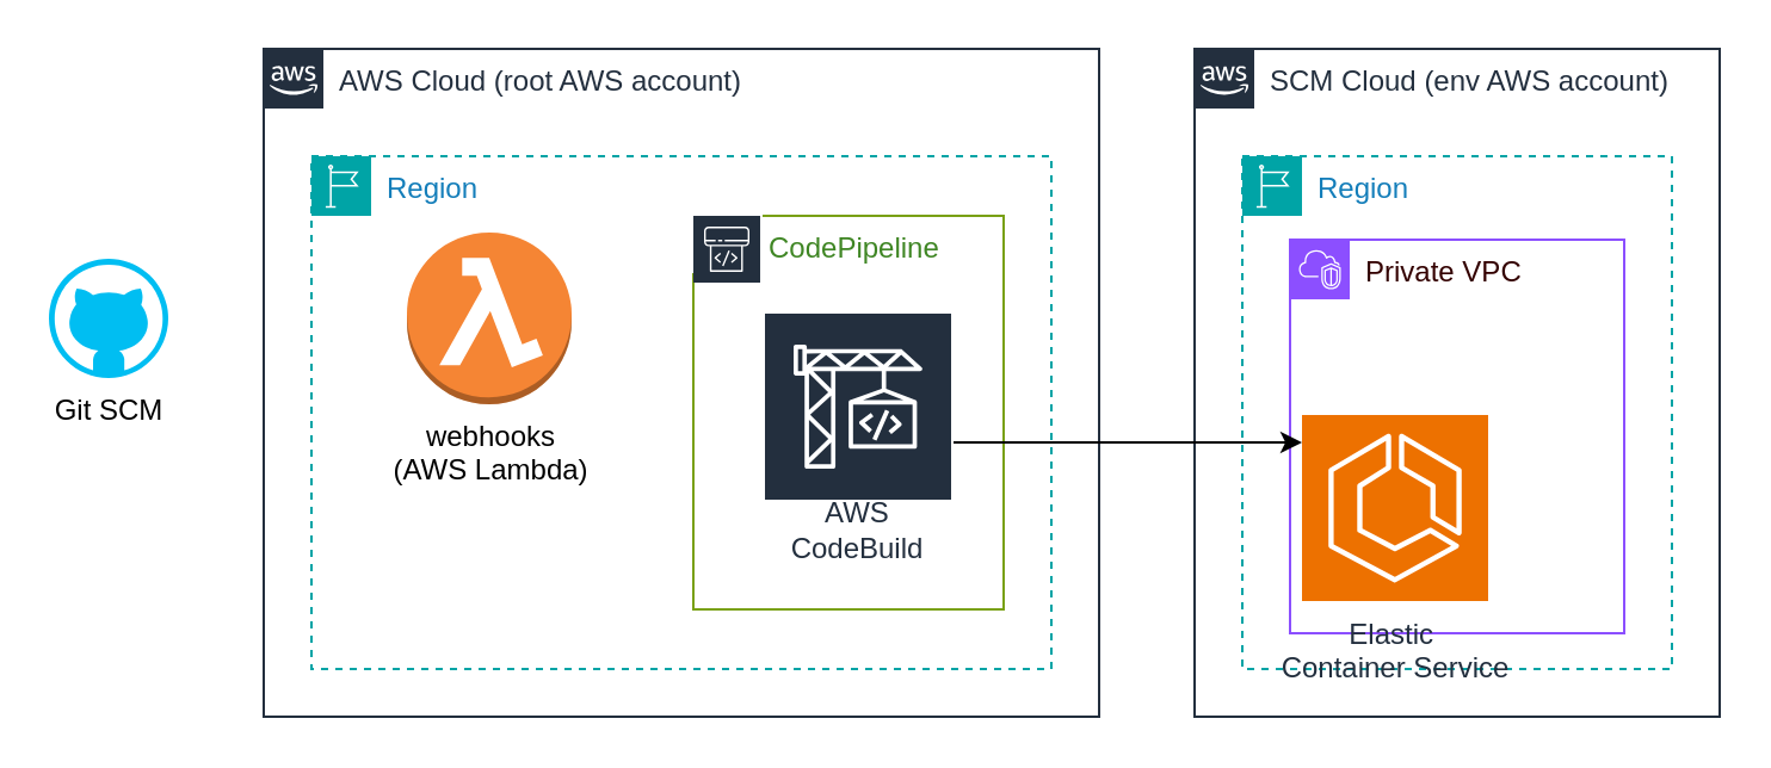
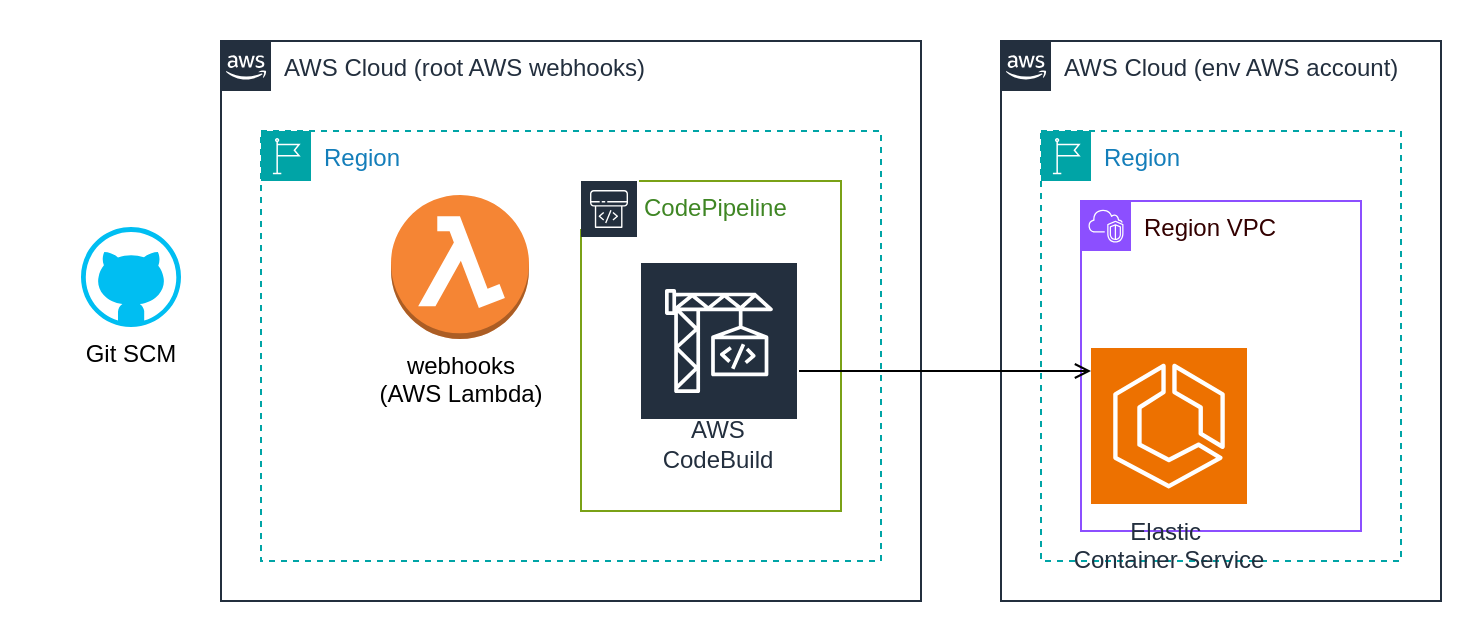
  <mxCell id="0" />
  <mxCell id="1" parent="0" />
- <mxCell id="2" value="AWS Cloud (root AWS account)" style="points=[[0,0],[0.25,0],[0.5,0],[0.75,0],[1,0],[1,0.25],[1,0.5],[1,0.75],[1,1],[0.75,1],[0.5,1],[0.25,1],[0,1],[0,0.75],[0,0.5],[0,0.25]];outlineConnect=0;gradientColor=none;html=1;whiteSpace=wrap;fontSize=12;fontStyle=0;container=1;pointerEvents=0;collapsible=0;recursiveResize=0;shape=mxgraph.aws4.group;grIcon=mxgraph.aws4.group_aws_cloud_alt;strokeColor=#232F3E;fillColor=none;verticalAlign=top;align=left;spacingLeft=30;fontColor=#232F3E;dashed=0;" parent="1" vertex="1"><mxGeometry x="110" y="20" width="350" height="280" as="geometry" /></mxCell>
+ <mxCell id="2" value="AWS Cloud (root AWS webhooks)" style="points=[[0,0],[0.25,0],[0.5,0],[0.75,0],[1,0],[1,0.25],[1,0.5],[1,0.75],[1,1],[0.75,1],[0.5,1],[0.25,1],[0,1],[0,0.75],[0,0.5],[0,0.25]];outlineConnect=0;gradientColor=none;html=1;whiteSpace=wrap;fontSize=12;fontStyle=0;container=1;pointerEvents=0;collapsible=0;recursiveResize=0;shape=mxgraph.aws4.group;grIcon=mxgraph.aws4.group_aws_cloud_alt;strokeColor=#232F3E;fillColor=none;verticalAlign=top;align=left;spacingLeft=30;fontColor=#232F3E;dashed=0;" parent="1" vertex="1"><mxGeometry x="110" y="20" width="350" height="280" as="geometry" /></mxCell>
  <mxCell id="3" value="Region" style="points=[[0,0],[0.25,0],[0.5,0],[0.75,0],[1,0],[1,0.25],[1,0.5],[1,0.75],[1,1],[0.75,1],[0.5,1],[0.25,1],[0,1],[0,0.75],[0,0.5],[0,0.25]];outlineConnect=0;gradientColor=none;html=1;whiteSpace=wrap;fontSize=12;fontStyle=0;container=1;pointerEvents=0;collapsible=0;recursiveResize=0;shape=mxgraph.aws4.group;grIcon=mxgraph.aws4.group_region;strokeColor=#00A4A6;fillColor=none;verticalAlign=top;align=left;spacingLeft=30;fontColor=#147EBA;dashed=1;" parent="2" vertex="1"><mxGeometry x="20" y="45" width="310" height="215" as="geometry" /></mxCell>
  <mxCell id="4" value="CodePipeline" style="points=[[0,0],[0.25,0],[0.5,0],[0.75,0],[1,0],[1,0.25],[1,0.5],[1,0.75],[1,1],[0.75,1],[0.5,1],[0.25,1],[0,1],[0,0.75],[0,0.5],[0,0.25]];outlineConnect=0;gradientColor=none;html=1;whiteSpace=wrap;fontSize=12;fontStyle=0;container=1;pointerEvents=0;collapsible=0;recursiveResize=0;shape=mxgraph.aws4.group;grIcon=mxgraph.aws4.group_iot_greengrass;strokeColor=#7AA116;fillColor=none;verticalAlign=top;align=left;spacingLeft=30;fontColor=#3F8624;dashed=0;" parent="3" vertex="1"><mxGeometry x="160" y="25" width="130" height="165" as="geometry" /></mxCell>
  <mxCell id="5" value="" style="sketch=0;outlineConnect=0;fontColor=#232F3E;gradientColor=none;strokeColor=#ffffff;fillColor=#232F3E;dashed=0;verticalLabelPosition=middle;verticalAlign=bottom;align=center;html=1;whiteSpace=wrap;fontSize=10;fontStyle=1;spacing=3;shape=mxgraph.aws4.productIcon;prIcon=mxgraph.aws4.codepipeline;" parent="4" vertex="1"><mxGeometry x="-1" y="-1" width="30" height="25" as="geometry" /></mxCell>
  <mxCell id="6" value="&lt;font style=&quot;font-size: 12px;&quot;&gt;AWS CodeBuild&lt;/font&gt;" style="sketch=0;outlineConnect=0;fontColor=#232F3E;gradientColor=none;strokeColor=#ffffff;fillColor=#232F3E;dashed=0;verticalLabelPosition=middle;verticalAlign=bottom;align=center;html=1;whiteSpace=wrap;fontSize=12;fontStyle=0;spacing=3;shape=mxgraph.aws4.productIcon;prIcon=mxgraph.aws4.codebuild;" parent="4" vertex="1"><mxGeometry x="29" y="40" width="80" height="110" as="geometry" /></mxCell>
- <mxCell id="7" value="webhooks&lt;br&gt;(AWS Lambda)" style="outlineConnect=0;dashed=0;verticalLabelPosition=bottom;verticalAlign=top;align=center;html=1;shape=mxgraph.aws3.lambda_function;fillColor=#F58534;gradientColor=none;" parent="3" vertex="1"><mxGeometry x="40" y="32" width="69" height="72" as="geometry" /></mxCell>
- <mxCell id="8" value="Git SCM" style="verticalLabelPosition=bottom;html=1;verticalAlign=top;align=center;strokeColor=none;fillColor=#00BEF2;shape=mxgraph.azure.github_code;pointerEvents=1;" parent="1" vertex="1"><mxGeometry x="20" y="108" width="50" height="50" as="geometry" /></mxCell>
- <mxCell id="9" value="SCM Cloud (env AWS account)" style="points=[[0,0],[0.25,0],[0.5,0],[0.75,0],[1,0],[1,0.25],[1,0.5],[1,0.75],[1,1],[0.75,1],[0.5,1],[0.25,1],[0,1],[0,0.75],[0,0.5],[0,0.25]];outlineConnect=0;gradientColor=none;html=1;whiteSpace=wrap;fontSize=12;fontStyle=0;container=1;pointerEvents=0;collapsible=0;recursiveResize=0;shape=mxgraph.aws4.group;grIcon=mxgraph.aws4.group_aws_cloud_alt;strokeColor=#232F3E;fillColor=none;verticalAlign=top;align=left;spacingLeft=30;fontColor=#232F3E;dashed=0;" parent="1" vertex="1"><mxGeometry x="500" y="20" width="220" height="280" as="geometry" /></mxCell>
+ <mxCell id="7" value="webhooks&lt;br&gt;(AWS Lambda)" style="outlineConnect=0;dashed=0;verticalLabelPosition=bottom;verticalAlign=top;align=center;html=1;shape=mxgraph.aws3.lambda_function;fillColor=#F58534;gradientColor=none;" parent="3" vertex="1"><mxGeometry x="65" y="32" width="69" height="72" as="geometry" /></mxCell>
+ <mxCell id="8" value="Git SCM" style="verticalLabelPosition=bottom;html=1;verticalAlign=top;align=center;strokeColor=none;fillColor=#00BEF2;shape=mxgraph.azure.github_code;pointerEvents=1;" parent="1" vertex="1"><mxGeometry x="40" y="113" width="50" height="50" as="geometry" /></mxCell>
+ <mxCell id="9" value="AWS Cloud (env AWS account)" style="points=[[0,0],[0.25,0],[0.5,0],[0.75,0],[1,0],[1,0.25],[1,0.5],[1,0.75],[1,1],[0.75,1],[0.5,1],[0.25,1],[0,1],[0,0.75],[0,0.5],[0,0.25]];outlineConnect=0;gradientColor=none;html=1;whiteSpace=wrap;fontSize=12;fontStyle=0;container=1;pointerEvents=0;collapsible=0;recursiveResize=0;shape=mxgraph.aws4.group;grIcon=mxgraph.aws4.group_aws_cloud_alt;strokeColor=#232F3E;fillColor=none;verticalAlign=top;align=left;spacingLeft=30;fontColor=#232F3E;dashed=0;" parent="1" vertex="1"><mxGeometry x="500" y="20" width="220" height="280" as="geometry" /></mxCell>
  <mxCell id="10" value="Region" style="points=[[0,0],[0.25,0],[0.5,0],[0.75,0],[1,0],[1,0.25],[1,0.5],[1,0.75],[1,1],[0.75,1],[0.5,1],[0.25,1],[0,1],[0,0.75],[0,0.5],[0,0.25]];outlineConnect=0;gradientColor=none;html=1;whiteSpace=wrap;fontSize=12;fontStyle=0;container=1;pointerEvents=0;collapsible=0;recursiveResize=0;shape=mxgraph.aws4.group;grIcon=mxgraph.aws4.group_region;strokeColor=#00A4A6;fillColor=none;verticalAlign=top;align=left;spacingLeft=30;fontColor=#147EBA;dashed=1;" parent="9" vertex="1"><mxGeometry x="20" y="45" width="180" height="215" as="geometry" /></mxCell>
- <mxCell id="11" value="&lt;font color=&quot;#330000&quot;&gt;Private VPC&lt;/font&gt;" style="points=[[0,0],[0.25,0],[0.5,0],[0.75,0],[1,0],[1,0.25],[1,0.5],[1,0.75],[1,1],[0.75,1],[0.5,1],[0.25,1],[0,1],[0,0.75],[0,0.5],[0,0.25]];outlineConnect=0;gradientColor=none;html=1;whiteSpace=wrap;fontSize=12;fontStyle=0;container=1;pointerEvents=0;collapsible=0;recursiveResize=0;shape=mxgraph.aws4.group;grIcon=mxgraph.aws4.group_vpc2;strokeColor=#8C4FFF;fillColor=none;verticalAlign=top;align=left;spacingLeft=30;fontColor=#AAB7B8;dashed=0;" parent="10" vertex="1"><mxGeometry x="20" y="35" width="140" height="165" as="geometry" /></mxCell>
+ <mxCell id="11" value="&lt;font color=&quot;#330000&quot;&gt;Region VPC&lt;/font&gt;" style="points=[[0,0],[0.25,0],[0.5,0],[0.75,0],[1,0],[1,0.25],[1,0.5],[1,0.75],[1,1],[0.75,1],[0.5,1],[0.25,1],[0,1],[0,0.75],[0,0.5],[0,0.25]];outlineConnect=0;gradientColor=none;html=1;whiteSpace=wrap;fontSize=12;fontStyle=0;container=1;pointerEvents=0;collapsible=0;recursiveResize=0;shape=mxgraph.aws4.group;grIcon=mxgraph.aws4.group_vpc2;strokeColor=#8C4FFF;fillColor=none;verticalAlign=top;align=left;spacingLeft=30;fontColor=#AAB7B8;dashed=0;" parent="10" vertex="1"><mxGeometry x="20" y="35" width="140" height="165" as="geometry" /></mxCell>
  <mxCell id="12" value="&lt;div&gt;Elastic&amp;nbsp;&lt;/div&gt;&lt;div&gt;Container Service&lt;/div&gt;" style="sketch=0;points=[[0,0,0],[0.25,0,0],[0.5,0,0],[0.75,0,0],[1,0,0],[0,1,0],[0.25,1,0],[0.5,1,0],[0.75,1,0],[1,1,0],[0,0.25,0],[0,0.5,0],[0,0.75,0],[1,0.25,0],[1,0.5,0],[1,0.75,0]];outlineConnect=0;fontColor=#232F3E;fillColor=#ED7100;strokeColor=#ffffff;dashed=0;verticalLabelPosition=bottom;verticalAlign=top;align=center;html=1;fontSize=12;fontStyle=0;aspect=fixed;shape=mxgraph.aws4.resourceIcon;resIcon=mxgraph.aws4.ecs;" parent="11" vertex="1"><mxGeometry x="5" y="73.5" width="78" height="78" as="geometry" /></mxCell>
- <mxCell id="13" style="edgeStyle=orthogonalEdgeStyle;rounded=0;orthogonalLoop=1;jettySize=auto;html=1;" parent="1" source="6" target="12" edge="1"><mxGeometry relative="1" as="geometry"><Array as="points"><mxPoint x="570" y="205" /><mxPoint x="570" y="205" /></Array></mxGeometry></mxCell>
+ <mxCell id="13" style="edgeStyle=orthogonalEdgeStyle;rounded=0;orthogonalLoop=1;jettySize=auto;html=1;endArrow=open;" parent="1" source="6" target="12" edge="1"><mxGeometry relative="1" as="geometry"><Array as="points"><mxPoint x="570" y="205" /><mxPoint x="570" y="205" /></Array></mxGeometry></mxCell>
  <mxCell id="14" style="edgeStyle=orthogonalEdgeStyle;rounded=0;orthogonalLoop=1;jettySize=auto;html=1;exitX=0.5;exitY=1;exitDx=0;exitDy=0;" parent="1" source="2" target="2" edge="1"><mxGeometry relative="1" as="geometry" /></mxCell>
